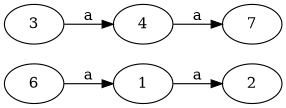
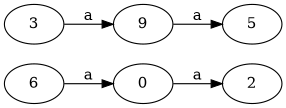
  digraph {
    rankdir=LR
    n1 [label=6]
-   1
+   1 [label=0]
    2
    3
-   4
-   5 [label=7]
+   4 [label=9]
+   5
    n1 -> 1 [label=a]
    1 -> 2 [label=a]
    3 -> 4 [label=a]
    4 -> 5 [label=a]
  }
